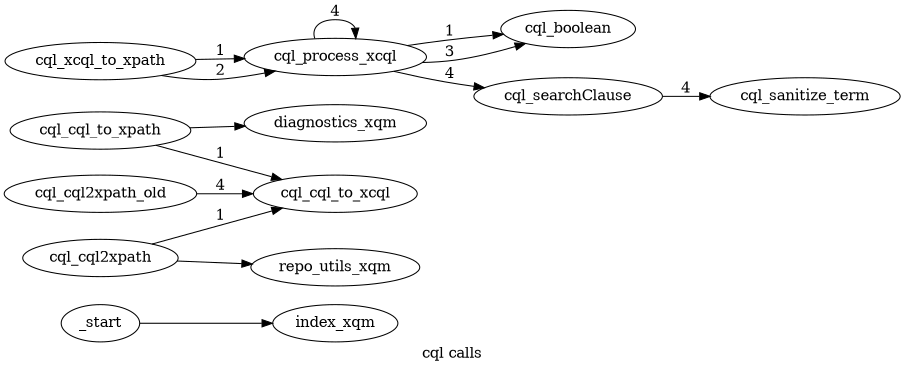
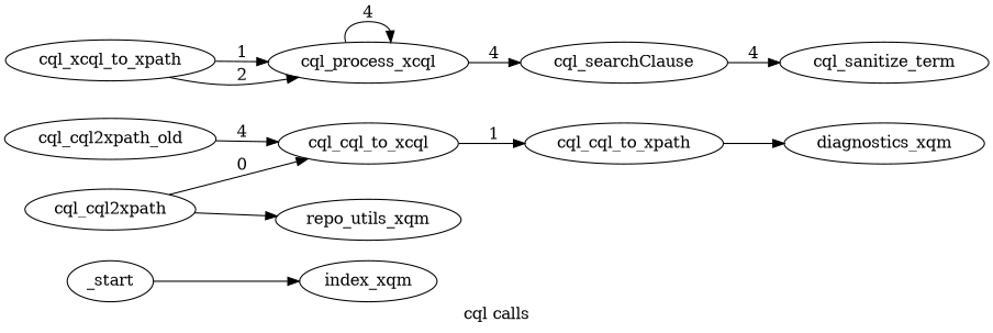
  digraph {
    fontname="DejaVu Serif"
    label="cql calls"
    rankdir=LR
    node [fontname="DejaVu Serif"]
    edge [fontname="DejaVu Serif"]
    _start
    index_xqm
    cql_cql2xpath_old
    cql_cql_to_xcql
    cql_cql_to_xpath
    diagnostics_xqm
    cql_cql2xpath
    repo_utils_xqm
    cql_xcql_to_xpath
    cql_process_xcql
-   cql_boolean
    cql_searchClause
    cql_sanitize_term
    _start -> index_xqm
    cql_cql2xpath_old -> cql_cql_to_xcql [label=4]
-   cql_cql_to_xpath -> cql_cql_to_xcql [label=1]
+   cql_cql_to_xcql -> cql_cql_to_xpath [label=1]
    cql_cql_to_xpath -> diagnostics_xqm
-   cql_cql2xpath -> cql_cql_to_xcql [label=1]
+   cql_cql2xpath -> cql_cql_to_xcql [label=0]
    cql_cql2xpath -> repo_utils_xqm
    cql_xcql_to_xpath -> cql_process_xcql [label=1]
    cql_xcql_to_xpath -> cql_process_xcql [label=2]
    cql_process_xcql -> cql_process_xcql [label=4]
-   cql_process_xcql -> cql_boolean [label=1]
-   cql_process_xcql -> cql_boolean [label=3]
    cql_process_xcql -> cql_searchClause [label=4]
    cql_searchClause -> cql_sanitize_term [label=4]
  }
